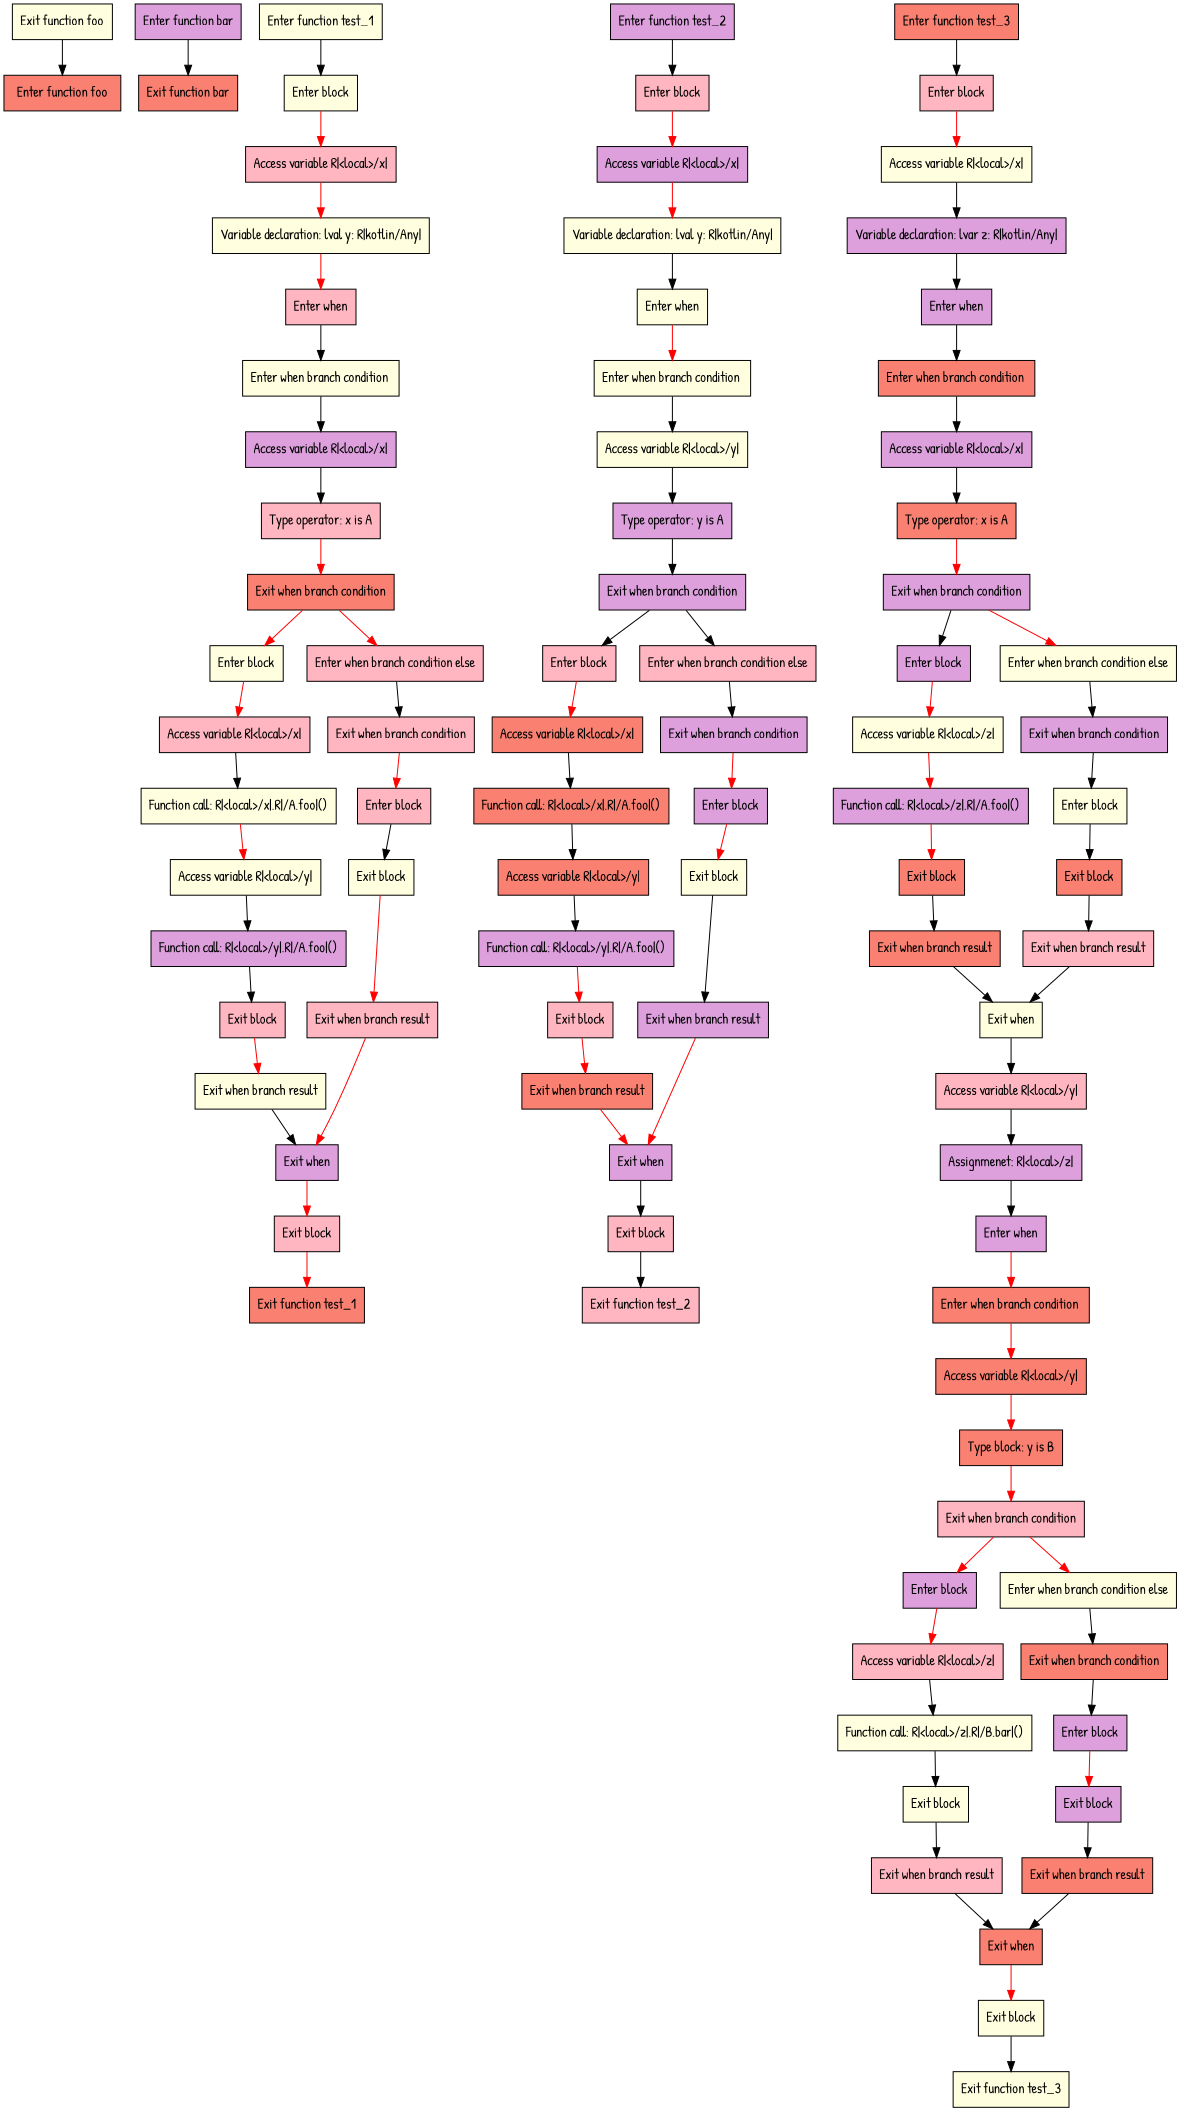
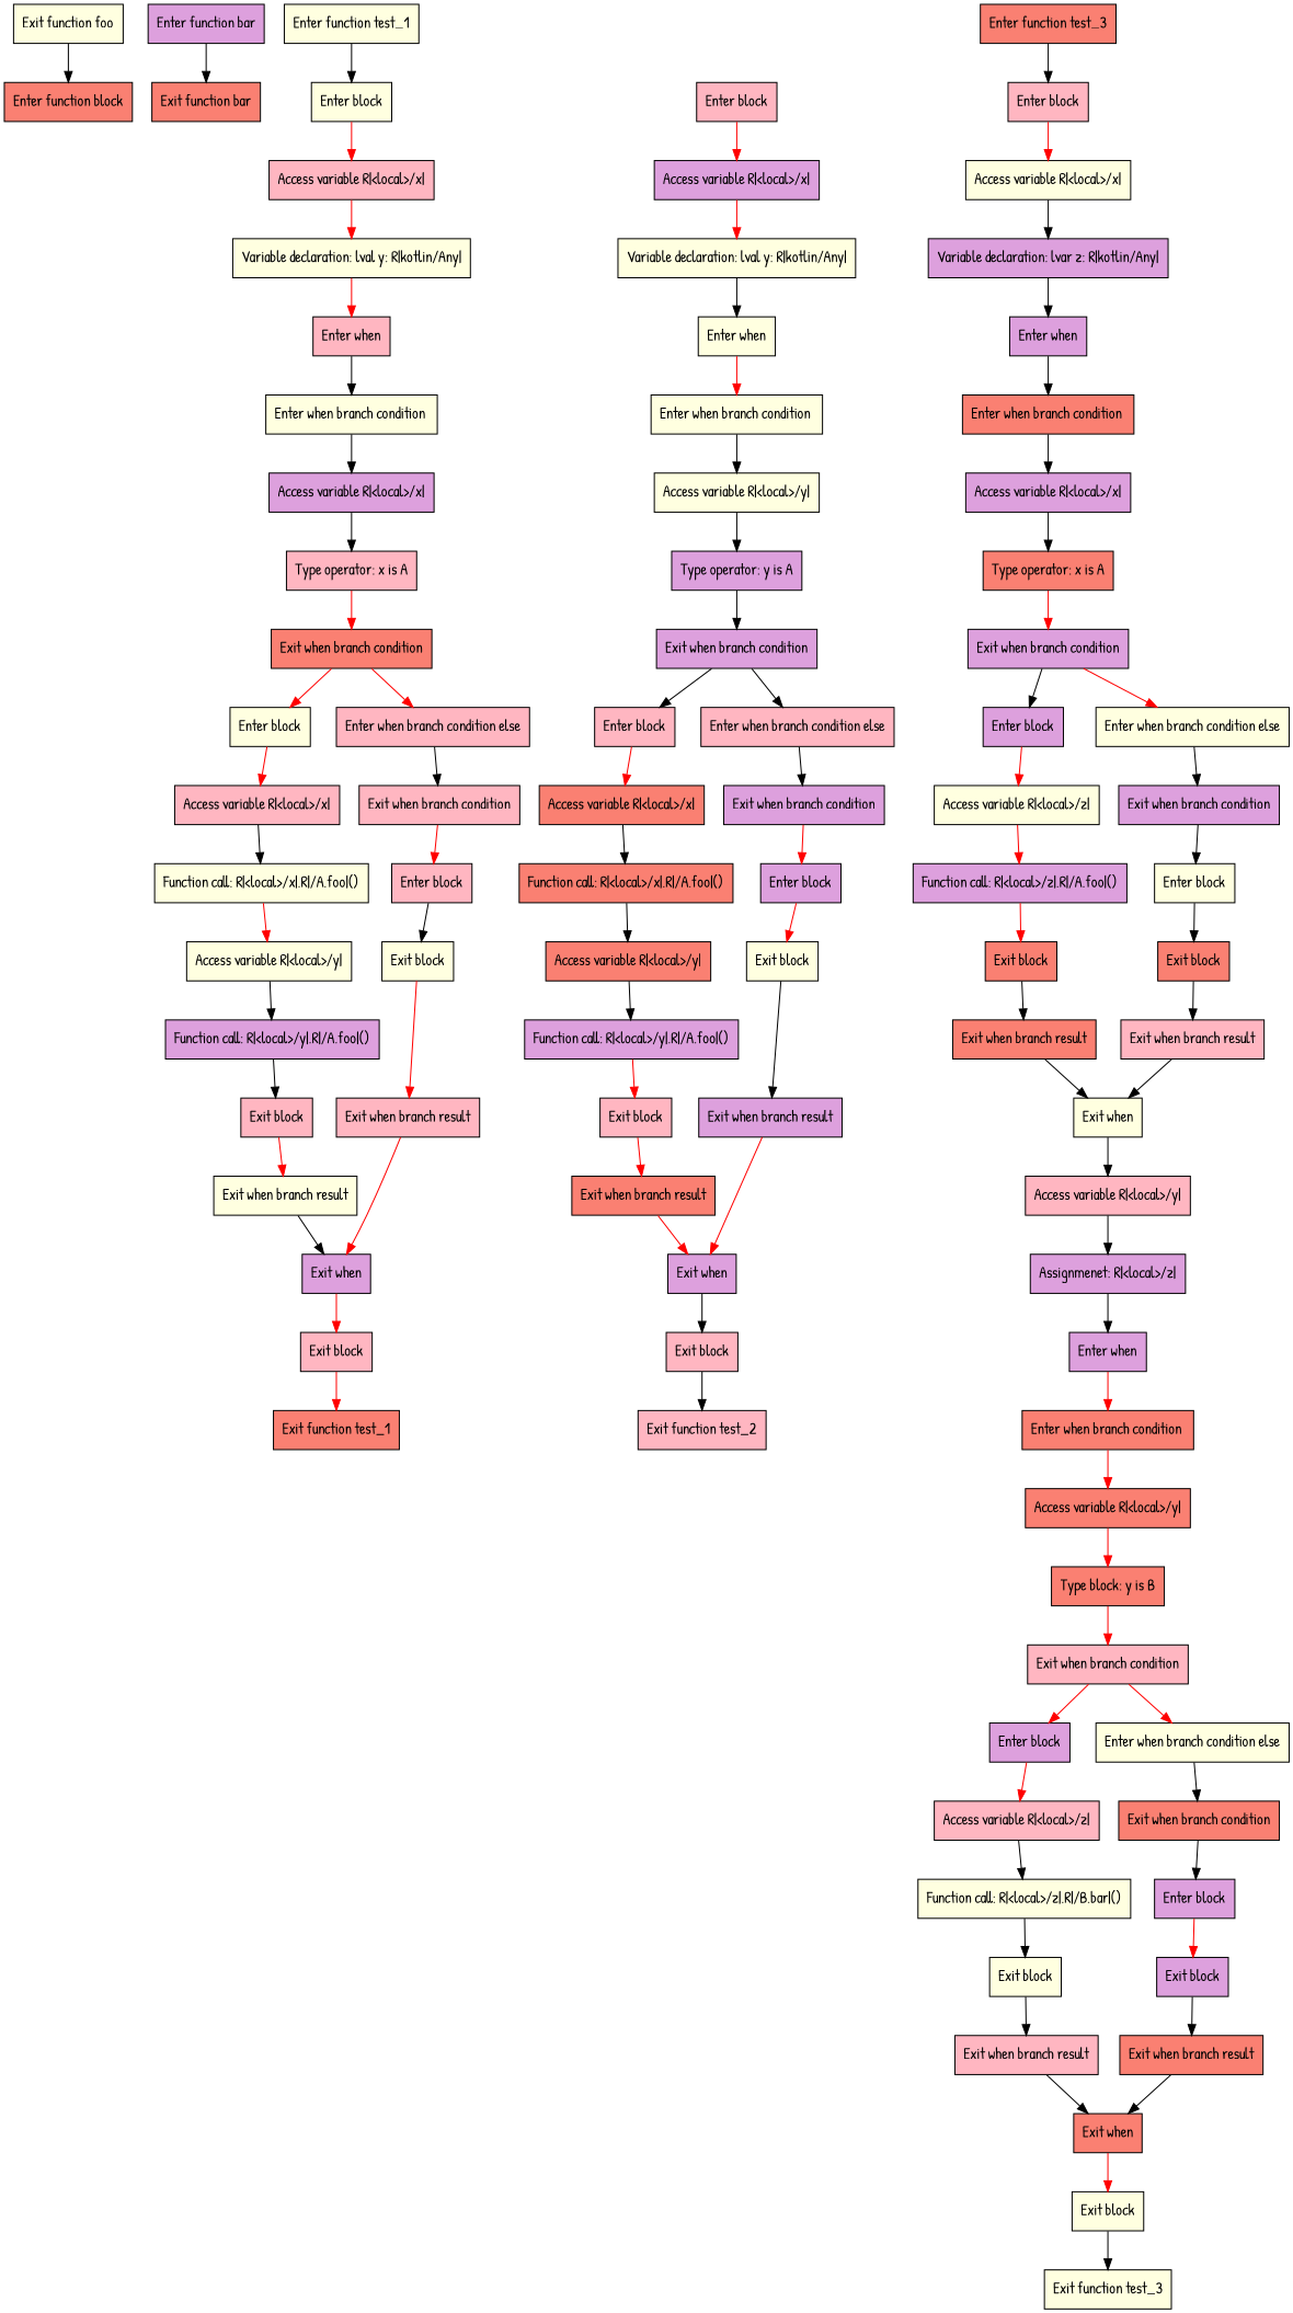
  digraph {
    fontname="Patrick Hand"
    node [fillcolor=lightyellow fontname="Patrick Hand" shape=box style=filled]
    edge [color=black fontname="Patrick Hand"]
-   n1 [fillcolor=salmon label="Enter function foo"]
+   n1 [fillcolor=salmon label="Enter function block"]
    n2 [label="Exit function foo"]
    n3 [fillcolor=plum label="Enter function bar"]
    n4 [fillcolor=salmon label="Exit function bar"]
    n5 [label="Enter function test_1"]
    n6 [label="Enter block"]
    n7 [fillcolor=lightpink label="Access variable R|<local>/x|"]
    n8 [label="Variable declaration: lval y: R|kotlin/Any|"]
    n9 [fillcolor=lightpink label="Enter when"]
    n10 [label="Enter when branch condition "]
    n11 [fillcolor=plum label="Access variable R|<local>/x|"]
    n12 [fillcolor=lightpink label="Type operator: x is A"]
    n13 [fillcolor=salmon label="Exit when branch condition"]
    n14 [label="Enter block"]
    n15 [fillcolor=lightpink label="Enter when branch condition else"]
    n16 [fillcolor=lightpink label="Access variable R|<local>/x|"]
    n17 [label="Function call: R|<local>/x|.R|/A.foo|()"]
    n18 [label="Access variable R|<local>/y|"]
    n19 [fillcolor=plum label="Function call: R|<local>/y|.R|/A.foo|()"]
    n20 [fillcolor=lightpink label="Exit block"]
    n21 [label="Exit when branch result"]
    n22 [fillcolor=plum label="Exit when"]
    n23 [fillcolor=lightpink label="Exit when branch condition"]
    n24 [fillcolor=lightpink label="Enter block"]
    n25 [label="Exit block"]
    n26 [fillcolor=lightpink label="Exit when branch result"]
    n27 [fillcolor=lightpink label="Exit block"]
    n28 [fillcolor=salmon label="Exit function test_1"]
-   n29 [fillcolor=plum label="Enter function test_2"]
    n30 [fillcolor=lightpink label="Enter block"]
    n31 [fillcolor=plum label="Access variable R|<local>/x|"]
    n32 [label="Variable declaration: lval y: R|kotlin/Any|"]
    n33 [label="Enter when"]
    n34 [label="Enter when branch condition "]
    n35 [label="Access variable R|<local>/y|"]
    n36 [fillcolor=plum label="Type operator: y is A"]
    n37 [fillcolor=plum label="Exit when branch condition"]
    n38 [fillcolor=lightpink label="Enter block"]
    n39 [fillcolor=lightpink label="Enter when branch condition else"]
    n40 [fillcolor=salmon label="Access variable R|<local>/x|"]
    n41 [fillcolor=salmon label="Function call: R|<local>/x|.R|/A.foo|()"]
    n42 [fillcolor=salmon label="Access variable R|<local>/y|"]
    n43 [fillcolor=plum label="Function call: R|<local>/y|.R|/A.foo|()"]
    n44 [fillcolor=lightpink label="Exit block"]
    n45 [fillcolor=salmon label="Exit when branch result"]
    n46 [fillcolor=plum label="Exit when"]
    n47 [fillcolor=plum label="Exit when branch condition"]
    n48 [fillcolor=plum label="Enter block"]
    n49 [label="Exit block"]
    n50 [fillcolor=plum label="Exit when branch result"]
    n51 [fillcolor=lightpink label="Exit block"]
    n52 [fillcolor=lightpink label="Exit function test_2"]
    n53 [fillcolor=salmon label="Enter function test_3"]
    n54 [fillcolor=lightpink label="Enter block"]
    n55 [label="Access variable R|<local>/x|"]
    n56 [fillcolor=plum label="Variable declaration: lvar z: R|kotlin/Any|"]
    n57 [fillcolor=plum label="Enter when"]
    n58 [fillcolor=salmon label="Enter when branch condition "]
    n59 [fillcolor=plum label="Access variable R|<local>/x|"]
    n60 [fillcolor=salmon label="Type operator: x is A"]
    n61 [fillcolor=plum label="Exit when branch condition"]
    n62 [fillcolor=plum label="Enter block"]
    n63 [label="Enter when branch condition else"]
    n64 [label="Access variable R|<local>/z|"]
    n65 [fillcolor=plum label="Function call: R|<local>/z|.R|/A.foo|()"]
    n66 [fillcolor=salmon label="Exit block"]
    n67 [fillcolor=salmon label="Exit when branch result"]
    n68 [label="Exit when"]
    n69 [fillcolor=plum label="Exit when branch condition"]
    n70 [label="Enter block"]
    n71 [fillcolor=salmon label="Exit block"]
    n72 [fillcolor=lightpink label="Exit when branch result"]
    n73 [fillcolor=lightpink label="Access variable R|<local>/y|"]
    n74 [fillcolor=plum label="Assignmenet: R|<local>/z|"]
    n75 [fillcolor=plum label="Enter when"]
    n76 [fillcolor=salmon label="Enter when branch condition "]
    n77 [fillcolor=salmon label="Access variable R|<local>/y|"]
    n78 [fillcolor=salmon label="Type block: y is B"]
    n79 [fillcolor=lightpink label="Exit when branch condition"]
    n80 [fillcolor=plum label="Enter block"]
    n81 [label="Enter when branch condition else"]
    n82 [fillcolor=lightpink label="Access variable R|<local>/z|"]
    n83 [label="Function call: R|<local>/z|.R|/B.bar|()"]
    n84 [label="Exit block"]
    n85 [fillcolor=lightpink label="Exit when branch result"]
    n86 [fillcolor=salmon label="Exit when"]
    n87 [fillcolor=salmon label="Exit when branch condition"]
    n88 [fillcolor=plum label="Enter block"]
    n89 [fillcolor=plum label="Exit block"]
    n90 [fillcolor=salmon label="Exit when branch result"]
    n91 [label="Exit block"]
    n92 [label="Exit function test_3"]
    subgraph sub_1 {
      n1
      n2
    }
    subgraph sub_2 {
      n3
      n4
    }
    subgraph sub_3 {
      n5
      n6
      n7
      n8
      n9
      n10
      n11
      n12
      n13
      n14
      n15
      n16
      n17
      n18
      n19
      n20
      n21
      n22
      n23
      n24
      n25
      n26
      n27
      n28
    }
    subgraph sub_4 {
-     n29
      n30
      n31
      n32
      n33
      n34
      n35
      n36
      n37
      n38
      n39
      n40
      n41
      n42
      n43
      n44
      n45
      n46
      n47
      n48
      n49
      n50
      n51
      n52
    }
    subgraph sub_5 {
      n53
      n54
      n55
      n56
      n57
      n58
      n59
      n60
      n61
      n62
      n63
      n64
      n65
      n66
      n67
      n68
      n69
      n70
      n71
      n72
      n73
      n74
      n75
      n76
      n77
      n78
      n79
      n80
      n81
      n82
      n83
      n84
      n85
      n86
      n87
      n88
      n89
      n90
      n91
      n92
    }
    n2 -> n1
    n3 -> n4
    n5 -> n6
    n6 -> n7 [color=red]
    n7 -> n8 [color=red]
    n8 -> n9 [color=red]
    n9 -> n10
    n10 -> n11
    n11 -> n12
    n12 -> n13 [color=red]
    n13 -> n14 [color=red]
    n13 -> n15 [color=red]
    n14 -> n16 [color=red]
    n15 -> n23
    n16 -> n17
    n17 -> n18 [color=red]
    n18 -> n19
    n19 -> n20
    n20 -> n21 [color=red]
    n21 -> n22
    n22 -> n27 [color=red]
    n23 -> n24 [color=red]
    n24 -> n25
    n25 -> n26 [color=red]
    n26 -> n22 [color=red]
    n27 -> n28 [color=red]
-   n29 -> n30
    n30 -> n31 [color=red]
    n31 -> n32 [color=red]
    n32 -> n33
    n33 -> n34 [color=red]
    n34 -> n35
    n35 -> n36
    n36 -> n37
    n37 -> n38
    n37 -> n39
    n38 -> n40 [color=red]
    n39 -> n47
    n40 -> n41
    n41 -> n42
    n42 -> n43
    n43 -> n44 [color=red]
    n44 -> n45 [color=red]
    n45 -> n46 [color=red]
    n46 -> n51
    n47 -> n48 [color=red]
    n48 -> n49 [color=red]
    n49 -> n50
    n50 -> n46 [color=red]
    n51 -> n52
    n53 -> n54
    n54 -> n55 [color=red]
    n55 -> n56
    n56 -> n57
    n57 -> n58
    n58 -> n59
    n59 -> n60
    n60 -> n61 [color=red]
    n61 -> n62
    n61 -> n63 [color=red]
    n62 -> n64 [color=red]
    n63 -> n69
    n64 -> n65 [color=red]
    n65 -> n66 [color=red]
    n66 -> n67
    n67 -> n68
    n68 -> n73
    n69 -> n70
    n70 -> n71
    n71 -> n72
    n72 -> n68
    n73 -> n74
    n74 -> n75
    n75 -> n76 [color=red]
    n76 -> n77 [color=red]
    n77 -> n78 [color=red]
    n78 -> n79 [color=red]
    n79 -> n80 [color=red]
    n79 -> n81 [color=red]
    n80 -> n82 [color=red]
    n81 -> n87
    n82 -> n83
    n83 -> n84
    n84 -> n85
    n85 -> n86
    n86 -> n91 [color=red]
    n87 -> n88
    n88 -> n89 [color=red]
    n89 -> n90
    n90 -> n86
    n91 -> n92
  }
